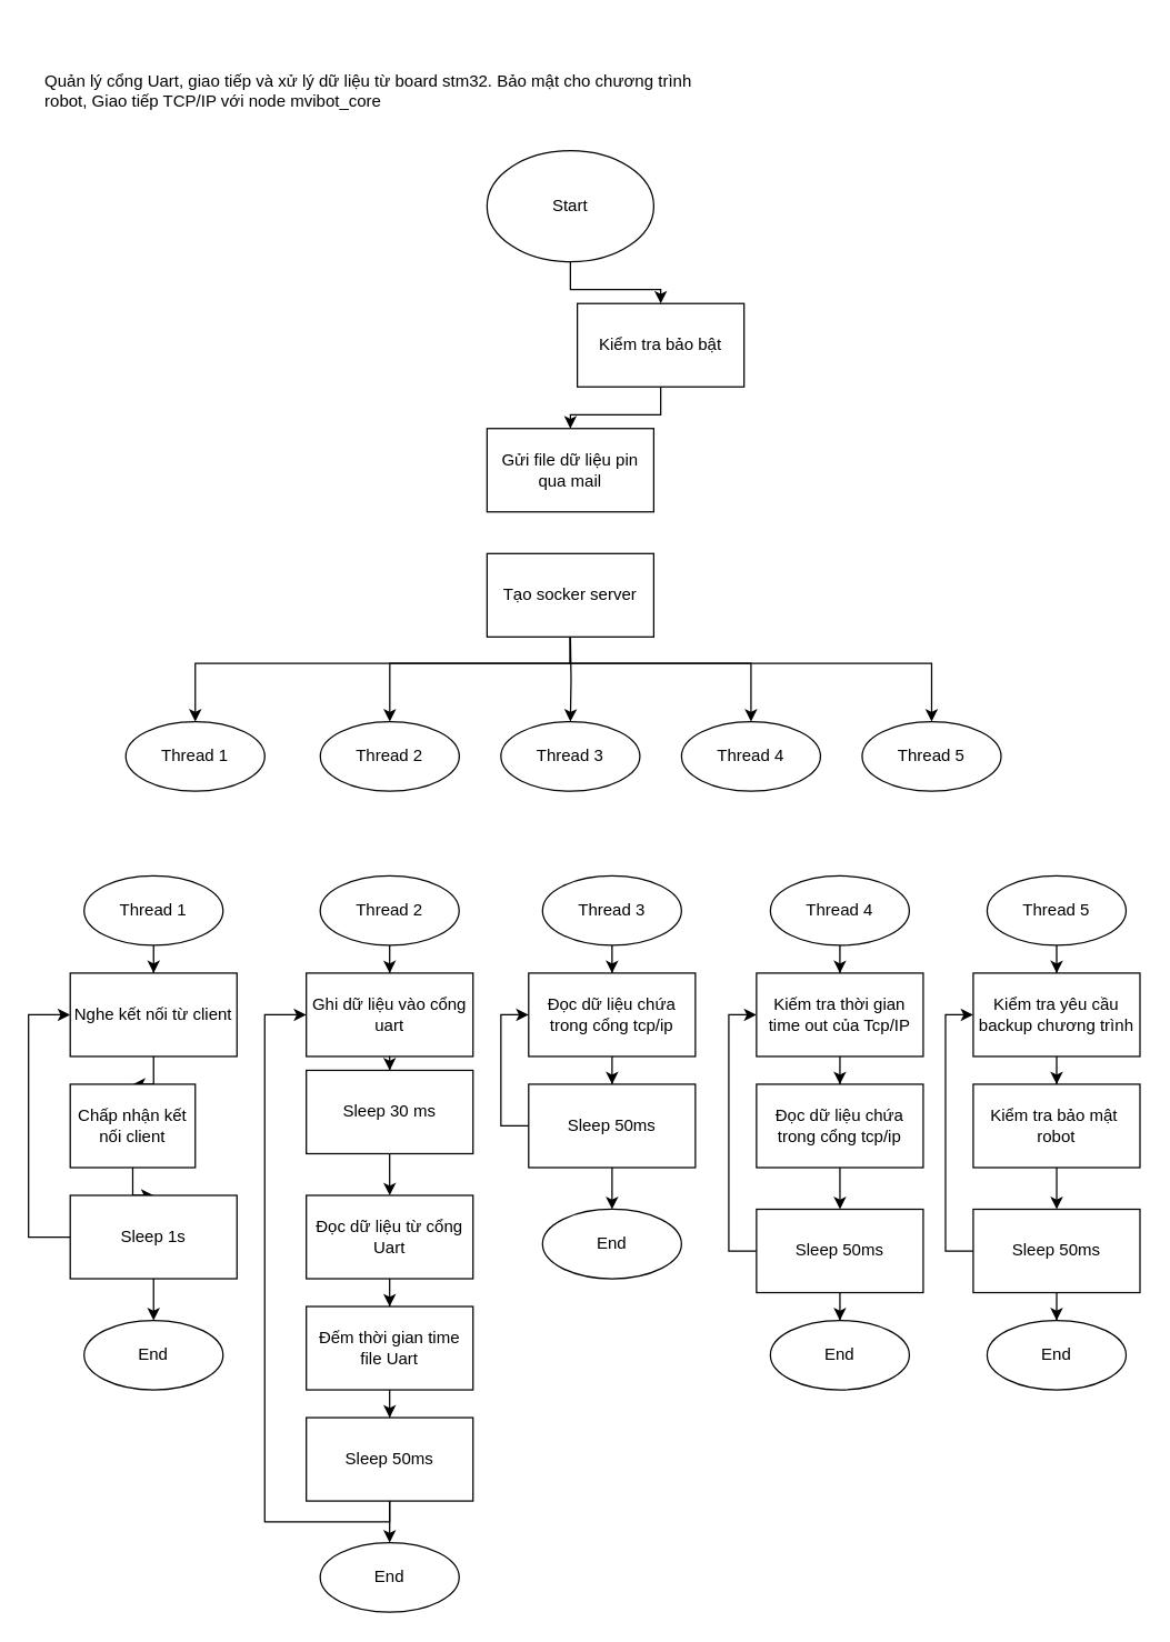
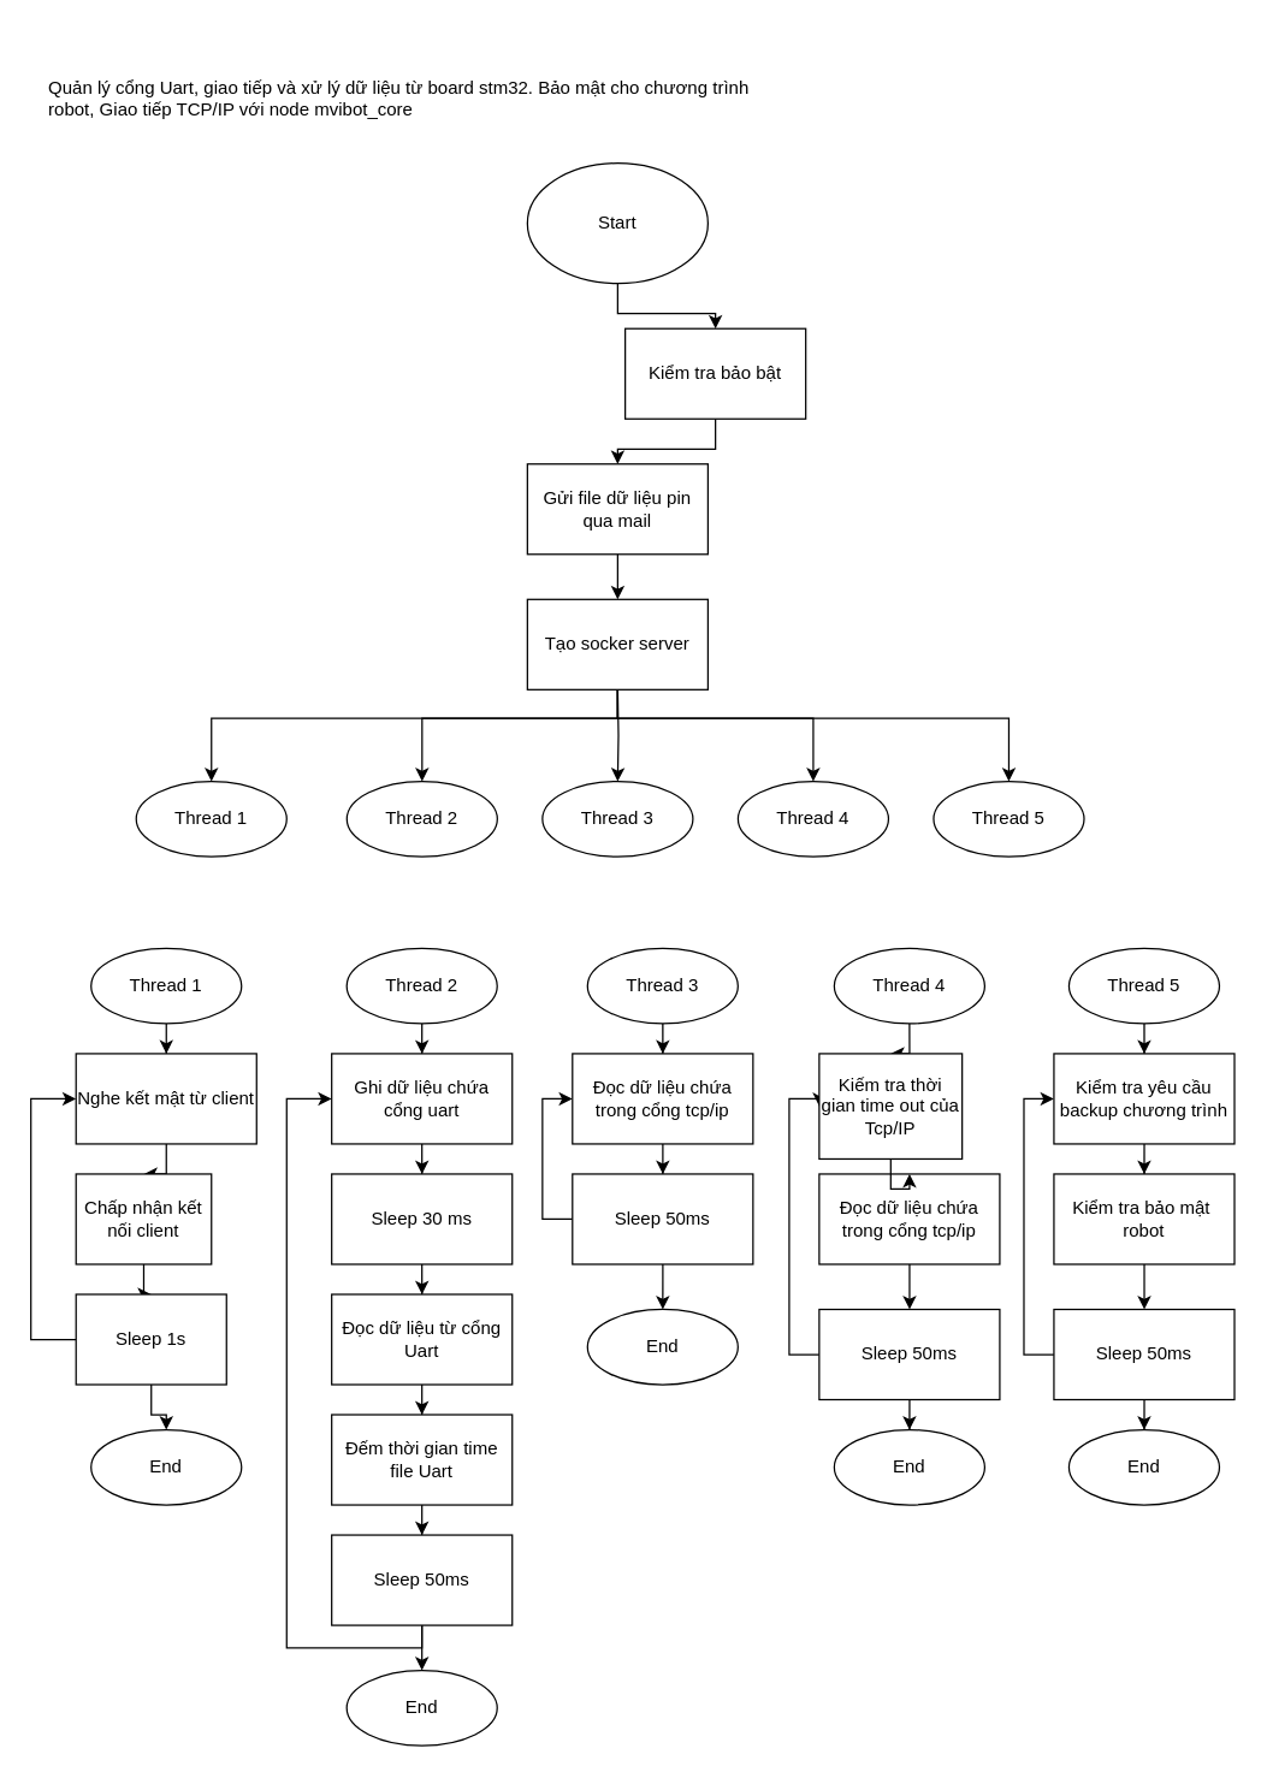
  <mxCell id="0" />
  <mxCell id="1" parent="0" />
  <mxCell id="2" style="edgeStyle=orthogonalEdgeStyle;rounded=0;orthogonalLoop=1;jettySize=auto;html=1;entryX=0.5;entryY=0;entryDx=0;entryDy=0;" edge="1" parent="1" source="3" target="5"><mxGeometry relative="1" as="geometry" /></mxCell>
  <mxCell id="3" value="Start" style="ellipse;whiteSpace=wrap;html=1;" vertex="1" parent="1"><mxGeometry x="350" y="108" width="120" height="80" as="geometry" /></mxCell>
  <mxCell id="4" style="edgeStyle=orthogonalEdgeStyle;rounded=0;orthogonalLoop=1;jettySize=auto;html=1;entryX=0.5;entryY=0;entryDx=0;entryDy=0;" edge="1" parent="1" source="5" target="7"><mxGeometry relative="1" as="geometry" /></mxCell>
  <mxCell id="5" value="Kiểm tra bảo bật" style="rounded=0;whiteSpace=wrap;html=1;" vertex="1" parent="1"><mxGeometry x="415" y="218" width="120" height="60" as="geometry" /></mxCell>
+ <mxCell id="6" style="edgeStyle=orthogonalEdgeStyle;rounded=0;orthogonalLoop=1;jettySize=auto;html=1;entryX=0.5;entryY=0;entryDx=0;entryDy=0;" edge="1" parent="1" source="7" target="13"><mxGeometry relative="1" as="geometry" /></mxCell>
  <mxCell id="7" value="Gửi file dữ liệu pin qua mail" style="rounded=0;whiteSpace=wrap;html=1;" vertex="1" parent="1"><mxGeometry x="350" y="308" width="120" height="60" as="geometry" /></mxCell>
  <mxCell id="8" style="edgeStyle=orthogonalEdgeStyle;rounded=0;orthogonalLoop=1;jettySize=auto;html=1;entryX=0.5;entryY=0;entryDx=0;entryDy=0;" edge="1" parent="1" target="14"><mxGeometry relative="1" as="geometry"><mxPoint x="410" y="457" as="sourcePoint" /><Array as="points"><mxPoint x="410" y="477" /><mxPoint x="140" y="477" /></Array></mxGeometry></mxCell>
  <mxCell id="9" style="edgeStyle=orthogonalEdgeStyle;rounded=0;orthogonalLoop=1;jettySize=auto;html=1;entryX=0.5;entryY=0;entryDx=0;entryDy=0;" edge="1" parent="1" target="15"><mxGeometry relative="1" as="geometry"><mxPoint x="410" y="457" as="sourcePoint" /><Array as="points"><mxPoint x="410" y="477" /><mxPoint x="280" y="477" /></Array></mxGeometry></mxCell>
  <mxCell id="10" style="edgeStyle=orthogonalEdgeStyle;rounded=0;orthogonalLoop=1;jettySize=auto;html=1;" edge="1" parent="1" target="16"><mxGeometry relative="1" as="geometry"><mxPoint x="410" y="457" as="sourcePoint" /></mxGeometry></mxCell>
  <mxCell id="11" style="edgeStyle=orthogonalEdgeStyle;rounded=0;orthogonalLoop=1;jettySize=auto;html=1;entryX=0.5;entryY=0;entryDx=0;entryDy=0;" edge="1" parent="1" target="17"><mxGeometry relative="1" as="geometry"><mxPoint x="410" y="457" as="sourcePoint" /><Array as="points"><mxPoint x="410" y="477" /><mxPoint x="540" y="477" /></Array></mxGeometry></mxCell>
  <mxCell id="12" style="edgeStyle=orthogonalEdgeStyle;rounded=0;orthogonalLoop=1;jettySize=auto;html=1;entryX=0.5;entryY=0;entryDx=0;entryDy=0;" edge="1" parent="1" target="18"><mxGeometry relative="1" as="geometry"><mxPoint x="410" y="457" as="sourcePoint" /><Array as="points"><mxPoint x="410" y="477" /><mxPoint x="670" y="477" /></Array></mxGeometry></mxCell>
  <mxCell id="13" value="Tạo socker server" style="rounded=0;whiteSpace=wrap;html=1;" vertex="1" parent="1"><mxGeometry x="350" y="398" width="120" height="60" as="geometry" /></mxCell>
  <mxCell id="14" value="Thread 1" style="ellipse;whiteSpace=wrap;html=1;" vertex="1" parent="1"><mxGeometry x="90" y="519" width="100" height="50" as="geometry" /></mxCell>
  <mxCell id="15" value="Thread 2" style="ellipse;whiteSpace=wrap;html=1;" vertex="1" parent="1"><mxGeometry x="230" y="519" width="100" height="50" as="geometry" /></mxCell>
  <mxCell id="16" value="Thread 3" style="ellipse;whiteSpace=wrap;html=1;" vertex="1" parent="1"><mxGeometry x="360" y="519" width="100" height="50" as="geometry" /></mxCell>
  <mxCell id="17" value="Thread 4" style="ellipse;whiteSpace=wrap;html=1;" vertex="1" parent="1"><mxGeometry x="490" y="519" width="100" height="50" as="geometry" /></mxCell>
  <mxCell id="18" value="Thread 5" style="ellipse;whiteSpace=wrap;html=1;" vertex="1" parent="1"><mxGeometry x="620" y="519" width="100" height="50" as="geometry" /></mxCell>
  <mxCell id="19" value="Quản lý cổng Uart, giao tiếp và xử lý dữ liệu từ board stm32. Bảo mật cho chương trình robot, Giao tiếp TCP/IP với node mvibot_core" style="text;strokeColor=none;fillColor=none;align=left;verticalAlign=middle;rounded=0;whiteSpace=wrap;html=1;" vertex="1" parent="1"><mxGeometry x="30" y="20" width="490" height="90" as="geometry" /></mxCell>
  <mxCell id="20" style="edgeStyle=orthogonalEdgeStyle;rounded=0;orthogonalLoop=1;jettySize=auto;html=1;entryX=0.5;entryY=0;entryDx=0;entryDy=0;" edge="1" parent="1" source="21" target="23"><mxGeometry relative="1" as="geometry" /></mxCell>
  <mxCell id="21" value="Thread 1" style="ellipse;whiteSpace=wrap;html=1;" vertex="1" parent="1"><mxGeometry x="60" y="630" width="100" height="50" as="geometry" /></mxCell>
  <mxCell id="22" style="edgeStyle=orthogonalEdgeStyle;rounded=0;orthogonalLoop=1;jettySize=auto;html=1;entryX=0.5;entryY=0;entryDx=0;entryDy=0;" edge="1" parent="1" source="23" target="25"><mxGeometry relative="1" as="geometry" /></mxCell>
- <mxCell id="23" value="Nghe kết nối từ client" style="rounded=0;whiteSpace=wrap;html=1;" vertex="1" parent="1"><mxGeometry x="50" y="700" width="120" height="60" as="geometry" /></mxCell>
+ <mxCell id="23" value="Nghe kết mật từ client" style="rounded=0;whiteSpace=wrap;html=1;" vertex="1" parent="1"><mxGeometry x="50" y="700" width="120" height="60" as="geometry" /></mxCell>
  <mxCell id="24" style="edgeStyle=orthogonalEdgeStyle;rounded=0;orthogonalLoop=1;jettySize=auto;html=1;entryX=0.5;entryY=0;entryDx=0;entryDy=0;" edge="1" parent="1" source="25" target="28"><mxGeometry relative="1" as="geometry" /></mxCell>
  <mxCell id="25" value="Chấp nhận kết nối client" style="rounded=0;whiteSpace=wrap;html=1;" vertex="1" parent="1"><mxGeometry x="50" y="780" width="90" height="60" as="geometry" /></mxCell>
  <mxCell id="26" style="edgeStyle=orthogonalEdgeStyle;rounded=0;orthogonalLoop=1;jettySize=auto;html=1;entryX=0;entryY=0.5;entryDx=0;entryDy=0;" edge="1" parent="1" source="28" target="23"><mxGeometry relative="1" as="geometry"><Array as="points"><mxPoint x="20" y="890" /><mxPoint x="20" y="730" /></Array></mxGeometry></mxCell>
  <mxCell id="27" style="edgeStyle=orthogonalEdgeStyle;rounded=0;orthogonalLoop=1;jettySize=auto;html=1;entryX=0.5;entryY=0;entryDx=0;entryDy=0;" edge="1" parent="1" source="28" target="29"><mxGeometry relative="1" as="geometry" /></mxCell>
- <mxCell id="28" value="Sleep 1s" style="rounded=0;whiteSpace=wrap;html=1;" vertex="1" parent="1"><mxGeometry x="50" y="860" width="120" height="60" as="geometry" /></mxCell>
+ <mxCell id="28" value="Sleep 1s" style="rounded=0;whiteSpace=wrap;html=1;" vertex="1" parent="1"><mxGeometry x="50" y="860" width="100" height="60" as="geometry" /></mxCell>
  <mxCell id="29" value="End" style="ellipse;whiteSpace=wrap;html=1;" vertex="1" parent="1"><mxGeometry x="60" y="950" width="100" height="50" as="geometry" /></mxCell>
  <mxCell id="30" style="edgeStyle=orthogonalEdgeStyle;rounded=0;orthogonalLoop=1;jettySize=auto;html=1;entryX=0.5;entryY=0;entryDx=0;entryDy=0;" edge="1" parent="1" source="31" target="33"><mxGeometry relative="1" as="geometry" /></mxCell>
  <mxCell id="31" value="Thread 2" style="ellipse;whiteSpace=wrap;html=1;" vertex="1" parent="1"><mxGeometry x="229.92" y="630" width="100" height="50" as="geometry" /></mxCell>
  <mxCell id="32" style="edgeStyle=orthogonalEdgeStyle;rounded=0;orthogonalLoop=1;jettySize=auto;html=1;entryX=0.5;entryY=0;entryDx=0;entryDy=0;" edge="1" parent="1" source="33" target="35"><mxGeometry relative="1" as="geometry" /></mxCell>
- <mxCell id="33" value="Ghi dữ liệu vào cổng uart" style="rounded=0;whiteSpace=wrap;html=1;" vertex="1" parent="1"><mxGeometry x="219.92" y="700" width="120" height="60" as="geometry" /></mxCell>
+ <mxCell id="33" value="Ghi dữ liệu chứa cổng uart" style="rounded=0;whiteSpace=wrap;html=1;" vertex="1" parent="1"><mxGeometry x="219.92" y="700" width="120" height="60" as="geometry" /></mxCell>
  <mxCell id="34" style="edgeStyle=orthogonalEdgeStyle;rounded=0;orthogonalLoop=1;jettySize=auto;html=1;entryX=0.5;entryY=0;entryDx=0;entryDy=0;" edge="1" parent="1" source="35" target="37"><mxGeometry relative="1" as="geometry" /></mxCell>
- <mxCell id="35" value="Sleep 30 ms" style="rounded=0;whiteSpace=wrap;html=1;" vertex="1" parent="1"><mxGeometry x="219.92" y="770" width="120" height="60" as="geometry" /></mxCell>
+ <mxCell id="35" value="Sleep 30 ms" style="rounded=0;whiteSpace=wrap;html=1;" vertex="1" parent="1"><mxGeometry x="219.92" y="780" width="120" height="60" as="geometry" /></mxCell>
  <mxCell id="36" value="" style="edgeStyle=orthogonalEdgeStyle;rounded=0;orthogonalLoop=1;jettySize=auto;html=1;" edge="1" parent="1" source="37" target="40"><mxGeometry relative="1" as="geometry" /></mxCell>
  <mxCell id="37" value="Đọc dữ liệu từ cổng Uart" style="rounded=0;whiteSpace=wrap;html=1;" vertex="1" parent="1"><mxGeometry x="219.92" y="860" width="120" height="60" as="geometry" /></mxCell>
  <mxCell id="38" value="End" style="ellipse;whiteSpace=wrap;html=1;" vertex="1" parent="1"><mxGeometry x="229.92" y="1110" width="100" height="50" as="geometry" /></mxCell>
  <mxCell id="39" style="edgeStyle=orthogonalEdgeStyle;rounded=0;orthogonalLoop=1;jettySize=auto;html=1;" edge="1" parent="1" source="40" target="43"><mxGeometry relative="1" as="geometry" /></mxCell>
  <mxCell id="40" value="Đếm thời gian time file Uart" style="rounded=0;whiteSpace=wrap;html=1;" vertex="1" parent="1"><mxGeometry x="219.92" y="940" width="120" height="60" as="geometry" /></mxCell>
  <mxCell id="41" style="edgeStyle=orthogonalEdgeStyle;rounded=0;orthogonalLoop=1;jettySize=auto;html=1;entryX=0;entryY=0.5;entryDx=0;entryDy=0;" edge="1" parent="1" source="43" target="33"><mxGeometry relative="1" as="geometry"><Array as="points"><mxPoint x="190" y="1095" /><mxPoint x="190" y="730" /></Array></mxGeometry></mxCell>
  <mxCell id="42" style="edgeStyle=orthogonalEdgeStyle;rounded=0;orthogonalLoop=1;jettySize=auto;html=1;" edge="1" parent="1" source="43" target="38"><mxGeometry relative="1" as="geometry" /></mxCell>
  <mxCell id="43" value="Sleep 50ms" style="rounded=0;whiteSpace=wrap;html=1;" vertex="1" parent="1"><mxGeometry x="219.92" y="1020" width="120" height="60" as="geometry" /></mxCell>
  <mxCell id="44" style="edgeStyle=orthogonalEdgeStyle;rounded=0;orthogonalLoop=1;jettySize=auto;html=1;entryX=0.5;entryY=0;entryDx=0;entryDy=0;" edge="1" parent="1" source="45" target="47"><mxGeometry relative="1" as="geometry" /></mxCell>
  <mxCell id="45" value="Thread 3" style="ellipse;whiteSpace=wrap;html=1;" vertex="1" parent="1"><mxGeometry x="389.95" y="630" width="100" height="50" as="geometry" /></mxCell>
  <mxCell id="46" style="edgeStyle=orthogonalEdgeStyle;rounded=0;orthogonalLoop=1;jettySize=auto;html=1;" edge="1" parent="1" source="47" target="51"><mxGeometry relative="1" as="geometry" /></mxCell>
  <mxCell id="47" value="Đọc dữ liệu chứa trong cổng tcp/ip" style="rounded=0;whiteSpace=wrap;html=1;" vertex="1" parent="1"><mxGeometry x="379.95" y="700" width="120" height="60" as="geometry" /></mxCell>
  <mxCell id="48" value="End" style="ellipse;whiteSpace=wrap;html=1;" vertex="1" parent="1"><mxGeometry x="389.95" y="870" width="100" height="50" as="geometry" /></mxCell>
  <mxCell id="49" style="edgeStyle=orthogonalEdgeStyle;rounded=0;orthogonalLoop=1;jettySize=auto;html=1;" edge="1" parent="1" source="51" target="48"><mxGeometry relative="1" as="geometry" /></mxCell>
  <mxCell id="50" style="edgeStyle=orthogonalEdgeStyle;rounded=0;orthogonalLoop=1;jettySize=auto;html=1;entryX=0;entryY=0.5;entryDx=0;entryDy=0;" edge="1" parent="1" source="51" target="47"><mxGeometry relative="1" as="geometry"><Array as="points"><mxPoint x="360" y="810" /><mxPoint x="360" y="730" /></Array></mxGeometry></mxCell>
  <mxCell id="51" value="Sleep 50ms" style="rounded=0;whiteSpace=wrap;html=1;" vertex="1" parent="1"><mxGeometry x="379.95" y="780" width="120" height="60" as="geometry" /></mxCell>
  <mxCell id="52" style="edgeStyle=orthogonalEdgeStyle;rounded=0;orthogonalLoop=1;jettySize=auto;html=1;entryX=0.5;entryY=0;entryDx=0;entryDy=0;" edge="1" parent="1" source="53" target="61"><mxGeometry relative="1" as="geometry" /></mxCell>
  <mxCell id="53" value="Thread 4" style="ellipse;whiteSpace=wrap;html=1;" vertex="1" parent="1"><mxGeometry x="553.95" y="630" width="100" height="50" as="geometry" /></mxCell>
  <mxCell id="54" style="edgeStyle=orthogonalEdgeStyle;rounded=0;orthogonalLoop=1;jettySize=auto;html=1;" edge="1" parent="1" source="55" target="59"><mxGeometry relative="1" as="geometry" /></mxCell>
  <mxCell id="55" value="Đọc dữ liệu chứa trong cổng tcp/ip" style="rounded=0;whiteSpace=wrap;html=1;" vertex="1" parent="1"><mxGeometry x="543.95" y="780" width="120" height="60" as="geometry" /></mxCell>
  <mxCell id="56" value="End" style="ellipse;whiteSpace=wrap;html=1;" vertex="1" parent="1"><mxGeometry x="553.95" y="950" width="100" height="50" as="geometry" /></mxCell>
  <mxCell id="57" style="edgeStyle=orthogonalEdgeStyle;rounded=0;orthogonalLoop=1;jettySize=auto;html=1;" edge="1" parent="1" source="59" target="56"><mxGeometry relative="1" as="geometry" /></mxCell>
  <mxCell id="58" style="edgeStyle=orthogonalEdgeStyle;rounded=0;orthogonalLoop=1;jettySize=auto;html=1;entryX=0;entryY=0.5;entryDx=0;entryDy=0;" edge="1" parent="1" source="59" target="61"><mxGeometry relative="1" as="geometry"><Array as="points"><mxPoint x="524" y="900" /><mxPoint x="524" y="730" /></Array></mxGeometry></mxCell>
  <mxCell id="59" value="Sleep 50ms" style="rounded=0;whiteSpace=wrap;html=1;" vertex="1" parent="1"><mxGeometry x="543.95" y="870" width="120" height="60" as="geometry" /></mxCell>
  <mxCell id="60" style="edgeStyle=orthogonalEdgeStyle;rounded=0;orthogonalLoop=1;jettySize=auto;html=1;entryX=0.5;entryY=0;entryDx=0;entryDy=0;" edge="1" parent="1" source="61" target="55"><mxGeometry relative="1" as="geometry" /></mxCell>
- <mxCell id="61" value="Kiếm tra thời gian time out của Tcp/IP" style="rounded=0;whiteSpace=wrap;html=1;" vertex="1" parent="1"><mxGeometry x="543.95" y="700" width="120" height="60" as="geometry" /></mxCell>
+ <mxCell id="61" value="Kiếm tra thời gian time out của Tcp/IP" style="rounded=0;whiteSpace=wrap;html=1;" vertex="1" parent="1"><mxGeometry x="543.95" y="700" width="95" height="70" as="geometry" /></mxCell>
  <mxCell id="62" style="edgeStyle=orthogonalEdgeStyle;rounded=0;orthogonalLoop=1;jettySize=auto;html=1;entryX=0.5;entryY=0;entryDx=0;entryDy=0;" edge="1" parent="1" source="63" target="71"><mxGeometry relative="1" as="geometry" /></mxCell>
  <mxCell id="63" value="Thread 5" style="ellipse;whiteSpace=wrap;html=1;" vertex="1" parent="1"><mxGeometry x="709.95" y="630" width="100" height="50" as="geometry" /></mxCell>
  <mxCell id="64" style="edgeStyle=orthogonalEdgeStyle;rounded=0;orthogonalLoop=1;jettySize=auto;html=1;" edge="1" parent="1" source="65" target="69"><mxGeometry relative="1" as="geometry" /></mxCell>
  <mxCell id="65" value="Kiểm tra bảo mật&amp;nbsp; robot" style="rounded=0;whiteSpace=wrap;html=1;" vertex="1" parent="1"><mxGeometry x="699.95" y="780" width="120" height="60" as="geometry" /></mxCell>
  <mxCell id="66" value="End" style="ellipse;whiteSpace=wrap;html=1;" vertex="1" parent="1"><mxGeometry x="709.95" y="950" width="100" height="50" as="geometry" /></mxCell>
  <mxCell id="67" style="edgeStyle=orthogonalEdgeStyle;rounded=0;orthogonalLoop=1;jettySize=auto;html=1;" edge="1" parent="1" source="69" target="66"><mxGeometry relative="1" as="geometry" /></mxCell>
  <mxCell id="68" style="edgeStyle=orthogonalEdgeStyle;rounded=0;orthogonalLoop=1;jettySize=auto;html=1;entryX=0;entryY=0.5;entryDx=0;entryDy=0;" edge="1" parent="1" source="69" target="71"><mxGeometry relative="1" as="geometry"><Array as="points"><mxPoint x="680" y="900" /><mxPoint x="680" y="730" /></Array></mxGeometry></mxCell>
  <mxCell id="69" value="Sleep 50ms" style="rounded=0;whiteSpace=wrap;html=1;" vertex="1" parent="1"><mxGeometry x="699.95" y="870" width="120" height="60" as="geometry" /></mxCell>
  <mxCell id="70" style="edgeStyle=orthogonalEdgeStyle;rounded=0;orthogonalLoop=1;jettySize=auto;html=1;entryX=0.5;entryY=0;entryDx=0;entryDy=0;" edge="1" parent="1" source="71" target="65"><mxGeometry relative="1" as="geometry" /></mxCell>
  <mxCell id="71" value="Kiểm tra yêu cầu backup chương trình" style="rounded=0;whiteSpace=wrap;html=1;" vertex="1" parent="1"><mxGeometry x="699.95" y="700" width="120" height="60" as="geometry" /></mxCell>
